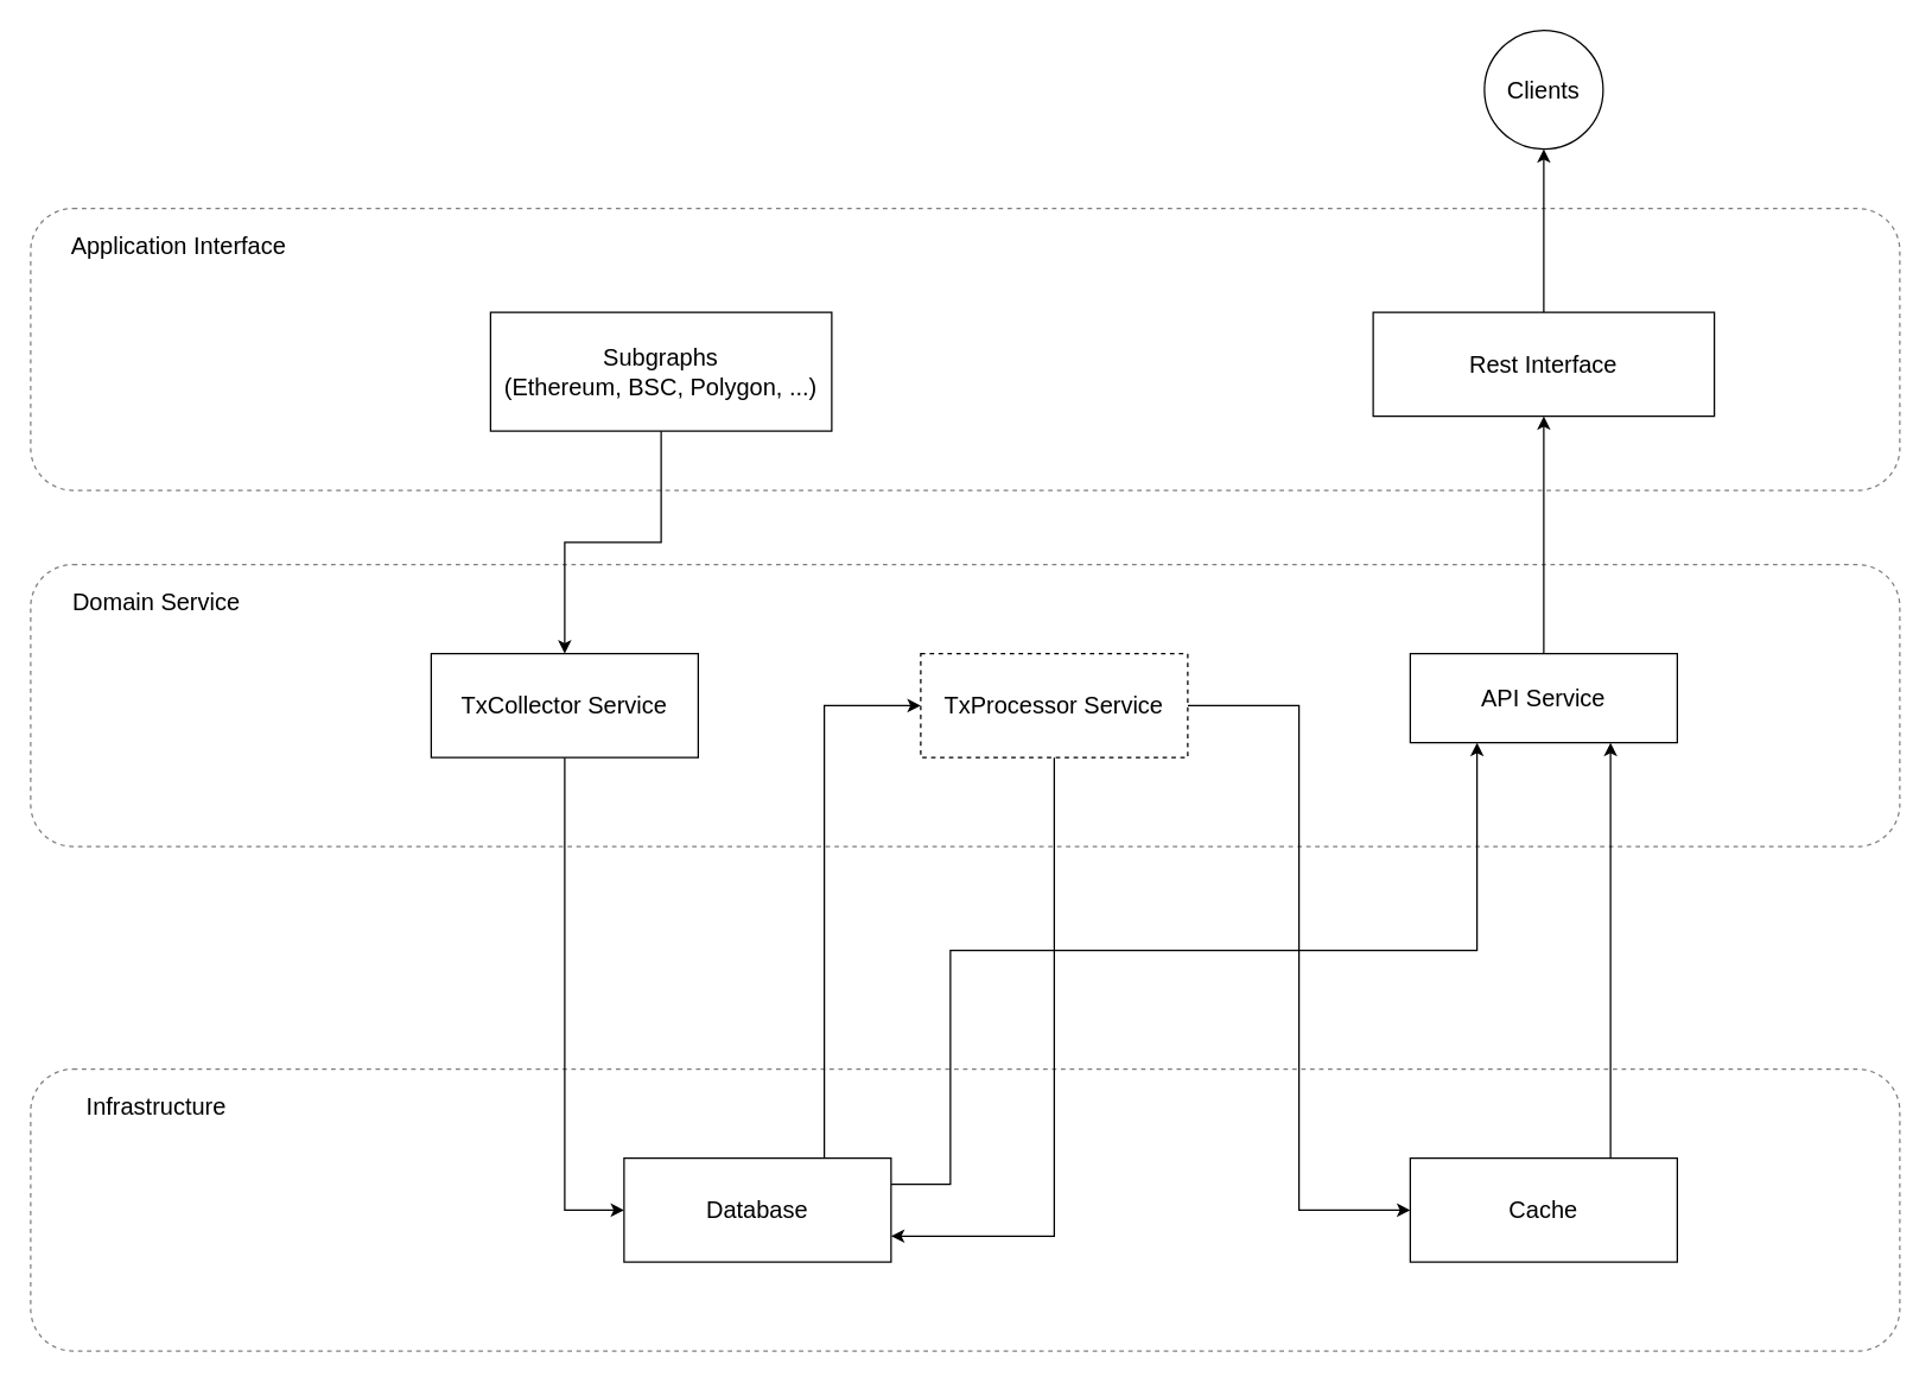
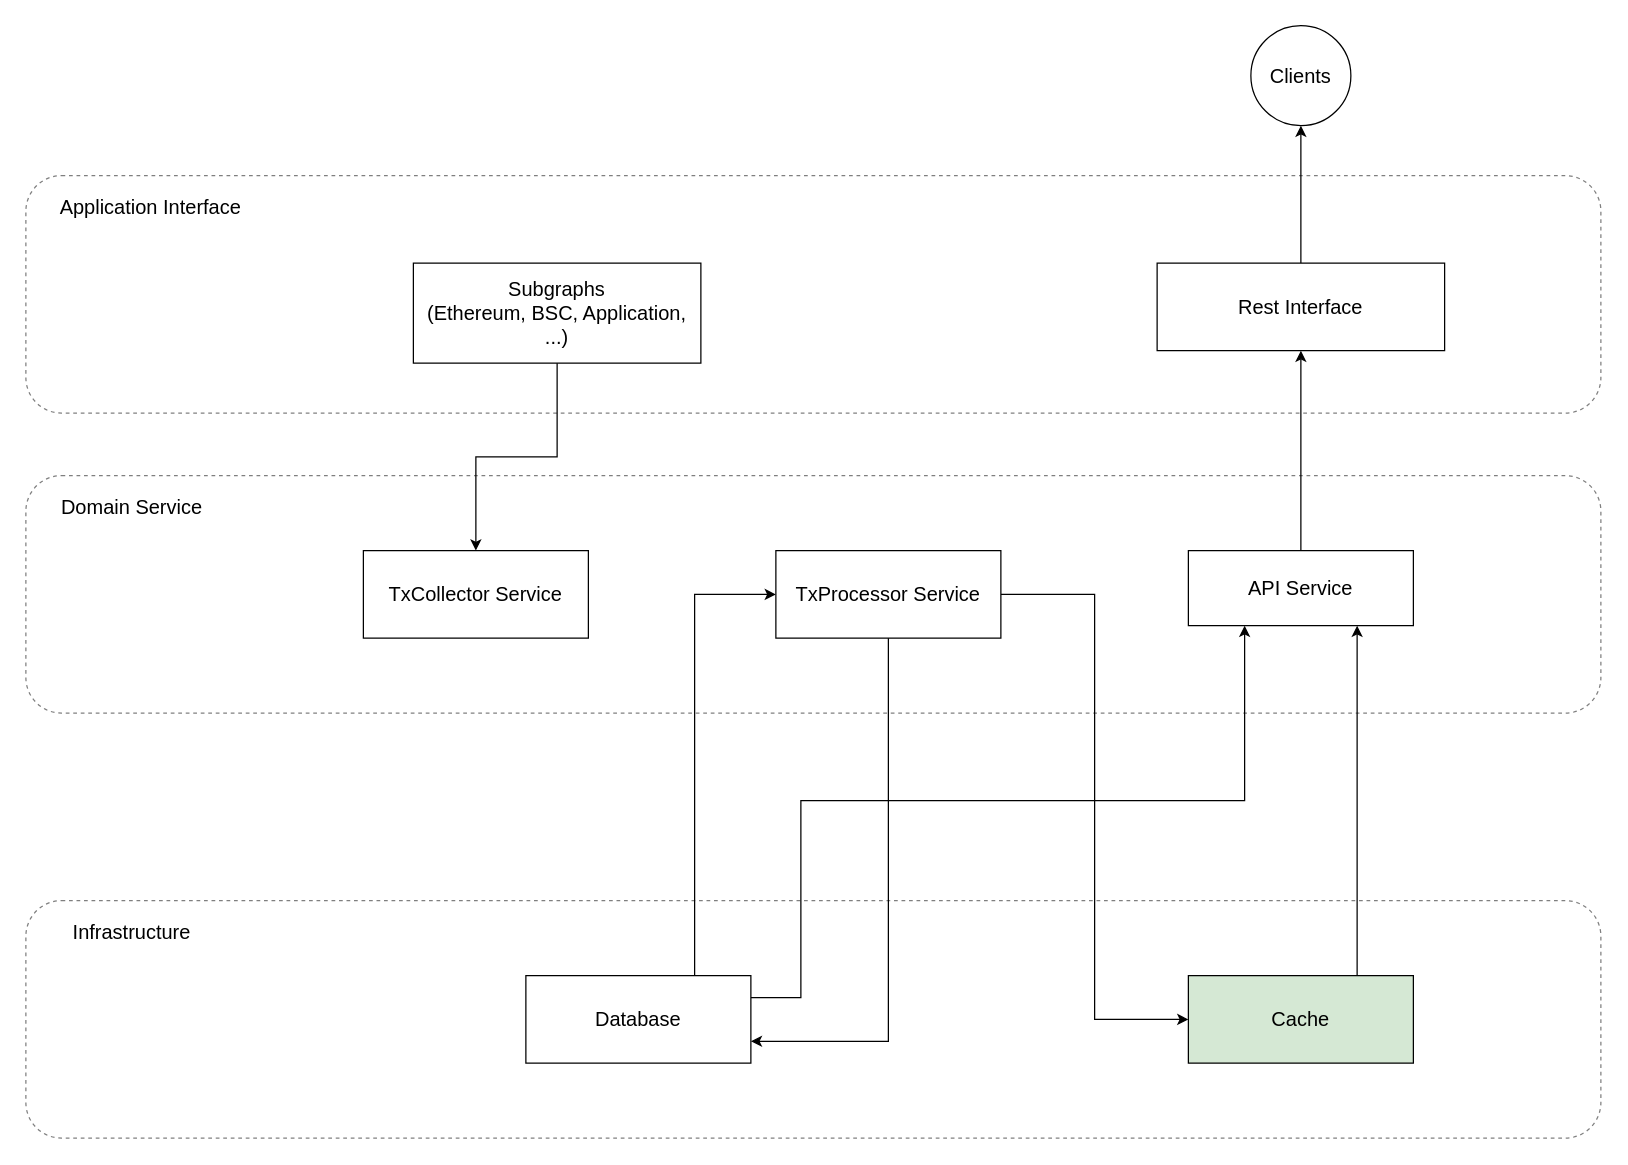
  <mxCell id="0" />
  <mxCell id="1" parent="0" />
  <mxCell id="2" value="" style="group" vertex="1" connectable="0" parent="1"><mxGeometry x="20" y="380" width="1260" height="190" as="geometry" /></mxCell>
  <mxCell id="3" value="" style="rounded=1;whiteSpace=wrap;html=1;fontSize=16;dashed=1;fillOpacity=50;strokeOpacity=50;" vertex="1" parent="2"><mxGeometry width="1260" height="190" as="geometry" /></mxCell>
  <mxCell id="4" value="Domain Service" style="text;html=1;strokeColor=none;fillColor=none;align=center;verticalAlign=middle;whiteSpace=wrap;rounded=0;dashed=1;fontSize=16;" vertex="1" parent="2"><mxGeometry x="10" y="10" width="150" height="30" as="geometry" /></mxCell>
  <mxCell id="5" value="" style="group" vertex="1" connectable="0" parent="1"><mxGeometry x="20" y="140" width="1260" height="190" as="geometry" /></mxCell>
  <mxCell id="6" value="" style="rounded=1;whiteSpace=wrap;html=1;fontSize=16;dashed=1;fillOpacity=50;strokeOpacity=50;" vertex="1" parent="5"><mxGeometry width="1260" height="190" as="geometry" /></mxCell>
  <mxCell id="7" value="Application Interface" style="text;html=1;strokeColor=none;fillColor=none;align=center;verticalAlign=middle;whiteSpace=wrap;rounded=0;dashed=1;fontSize=16;" vertex="1" parent="5"><mxGeometry x="10" y="10" width="180" height="30" as="geometry" /></mxCell>
- <mxCell id="8" value="Subgraphs&lt;br&gt;(Ethereum, BSC, Polygon, ...)" style="rounded=0;whiteSpace=wrap;html=1;fontSize=16;" vertex="1" parent="5"><mxGeometry x="310" y="70" width="230" height="80" as="geometry" /></mxCell>
+ <mxCell id="8" value="Subgraphs&lt;br&gt;(Ethereum, BSC, Application, ...)" style="rounded=0;whiteSpace=wrap;html=1;fontSize=16;" vertex="1" parent="5"><mxGeometry x="310" y="70" width="230" height="80" as="geometry" /></mxCell>
  <mxCell id="9" value="" style="rounded=1;whiteSpace=wrap;html=1;fontSize=16;dashed=1;fillOpacity=50;strokeOpacity=50;" vertex="1" parent="1"><mxGeometry x="20" y="720" width="1260" height="190" as="geometry" /></mxCell>
- <mxCell id="10" style="edgeStyle=orthogonalEdgeStyle;rounded=0;orthogonalLoop=1;jettySize=auto;html=1;entryX=0;entryY=0.5;entryDx=0;entryDy=0;fontSize=16;" edge="1" parent="1" source="11" target="20"><mxGeometry relative="1" as="geometry" /></mxCell>
  <mxCell id="11" value="TxCollector Service" style="rounded=0;whiteSpace=wrap;html=1;fontSize=16;" vertex="1" parent="1"><mxGeometry x="290" y="440" width="180" height="70" as="geometry" /></mxCell>
  <mxCell id="12" style="edgeStyle=orthogonalEdgeStyle;rounded=0;orthogonalLoop=1;jettySize=auto;html=1;exitX=0;exitY=0.5;exitDx=0;exitDy=0;entryX=0.75;entryY=0;entryDx=0;entryDy=0;fontSize=16;startArrow=classic;startFill=1;endArrow=none;endFill=0;" edge="1" parent="1" source="14" target="20"><mxGeometry relative="1" as="geometry" /></mxCell>
  <mxCell id="13" style="edgeStyle=orthogonalEdgeStyle;rounded=0;orthogonalLoop=1;jettySize=auto;html=1;exitX=1;exitY=0.5;exitDx=0;exitDy=0;entryX=0;entryY=0.5;entryDx=0;entryDy=0;fontSize=16;" edge="1" parent="1" source="14" target="21"><mxGeometry relative="1" as="geometry" /></mxCell>
- <mxCell id="14" value="TxProcessor Service" style="rounded=0;whiteSpace=wrap;html=1;fontSize=16;dashed=1;" vertex="1" parent="1"><mxGeometry x="620" y="440" width="180" height="70" as="geometry" /></mxCell>
+ <mxCell id="14" value="TxProcessor Service" style="rounded=0;whiteSpace=wrap;html=1;fontSize=16;" vertex="1" parent="1"><mxGeometry x="620" y="440" width="180" height="70" as="geometry" /></mxCell>
  <mxCell id="15" style="edgeStyle=orthogonalEdgeStyle;rounded=0;orthogonalLoop=1;jettySize=auto;html=1;exitX=0.25;exitY=1;exitDx=0;exitDy=0;entryX=1;entryY=0.25;entryDx=0;entryDy=0;fontSize=16;startArrow=classic;startFill=1;endArrow=none;endFill=0;" edge="1" parent="1" source="18" target="20"><mxGeometry relative="1" as="geometry"><Array as="points"><mxPoint x="995" y="640" /><mxPoint x="640" y="640" /><mxPoint x="640" y="798" /></Array></mxGeometry></mxCell>
  <mxCell id="16" style="edgeStyle=orthogonalEdgeStyle;rounded=0;orthogonalLoop=1;jettySize=auto;html=1;exitX=0.75;exitY=1;exitDx=0;exitDy=0;entryX=0.75;entryY=0;entryDx=0;entryDy=0;fontSize=16;startArrow=classic;startFill=1;endArrow=none;endFill=0;" edge="1" parent="1" source="18" target="21"><mxGeometry relative="1" as="geometry" /></mxCell>
  <mxCell id="17" style="edgeStyle=orthogonalEdgeStyle;rounded=0;orthogonalLoop=1;jettySize=auto;html=1;exitX=0.5;exitY=0;exitDx=0;exitDy=0;entryX=0.5;entryY=1;entryDx=0;entryDy=0;fontSize=16;" edge="1" parent="1" source="18" target="23"><mxGeometry relative="1" as="geometry" /></mxCell>
  <mxCell id="18" value="API Service" style="rounded=0;whiteSpace=wrap;html=1;fontSize=16;" vertex="1" parent="1"><mxGeometry x="950" y="440" width="180" height="60" as="geometry" /></mxCell>
  <mxCell id="19" style="edgeStyle=orthogonalEdgeStyle;rounded=0;orthogonalLoop=1;jettySize=auto;html=1;exitX=1;exitY=0.75;exitDx=0;exitDy=0;entryX=0.5;entryY=1;entryDx=0;entryDy=0;fontSize=16;startArrow=classic;startFill=1;endArrow=none;endFill=0;" edge="1" parent="1" source="20" target="14"><mxGeometry relative="1" as="geometry" /></mxCell>
  <mxCell id="20" value="Database" style="rounded=0;whiteSpace=wrap;html=1;fontSize=16;" vertex="1" parent="1"><mxGeometry x="420" y="780" width="180" height="70" as="geometry" /></mxCell>
- <mxCell id="21" value="Cache" style="rounded=0;whiteSpace=wrap;html=1;fontSize=16;" vertex="1" parent="1"><mxGeometry x="950" y="780" width="180" height="70" as="geometry" /></mxCell>
+ <mxCell id="21" value="Cache" style="rounded=0;whiteSpace=wrap;html=1;fontSize=16;fillColor=#d5e8d4;" vertex="1" parent="1"><mxGeometry x="950" y="780" width="180" height="70" as="geometry" /></mxCell>
  <mxCell id="22" style="edgeStyle=orthogonalEdgeStyle;rounded=0;orthogonalLoop=1;jettySize=auto;html=1;exitX=0.5;exitY=0;exitDx=0;exitDy=0;entryX=0.5;entryY=1;entryDx=0;entryDy=0;fontSize=16;" edge="1" parent="1" source="23" target="24"><mxGeometry relative="1" as="geometry" /></mxCell>
  <mxCell id="23" value="Rest Interface" style="rounded=0;whiteSpace=wrap;html=1;fontSize=16;" vertex="1" parent="1"><mxGeometry x="925" y="210" width="230" height="70" as="geometry" /></mxCell>
  <mxCell id="24" value="Clients" style="ellipse;whiteSpace=wrap;html=1;aspect=fixed;fontSize=16;" vertex="1" parent="1"><mxGeometry x="1000" y="20" width="80" height="80" as="geometry" /></mxCell>
  <mxCell id="25" value="Infrastructure" style="text;html=1;strokeColor=none;fillColor=none;align=center;verticalAlign=middle;whiteSpace=wrap;rounded=0;dashed=1;fontSize=16;" vertex="1" parent="1"><mxGeometry x="40" y="730" width="130" height="30" as="geometry" /></mxCell>
  <mxCell id="26" style="edgeStyle=orthogonalEdgeStyle;rounded=0;orthogonalLoop=1;jettySize=auto;html=1;entryX=0.5;entryY=0;entryDx=0;entryDy=0;fontSize=16;" edge="1" parent="1" source="8" target="11"><mxGeometry relative="1" as="geometry" /></mxCell>
